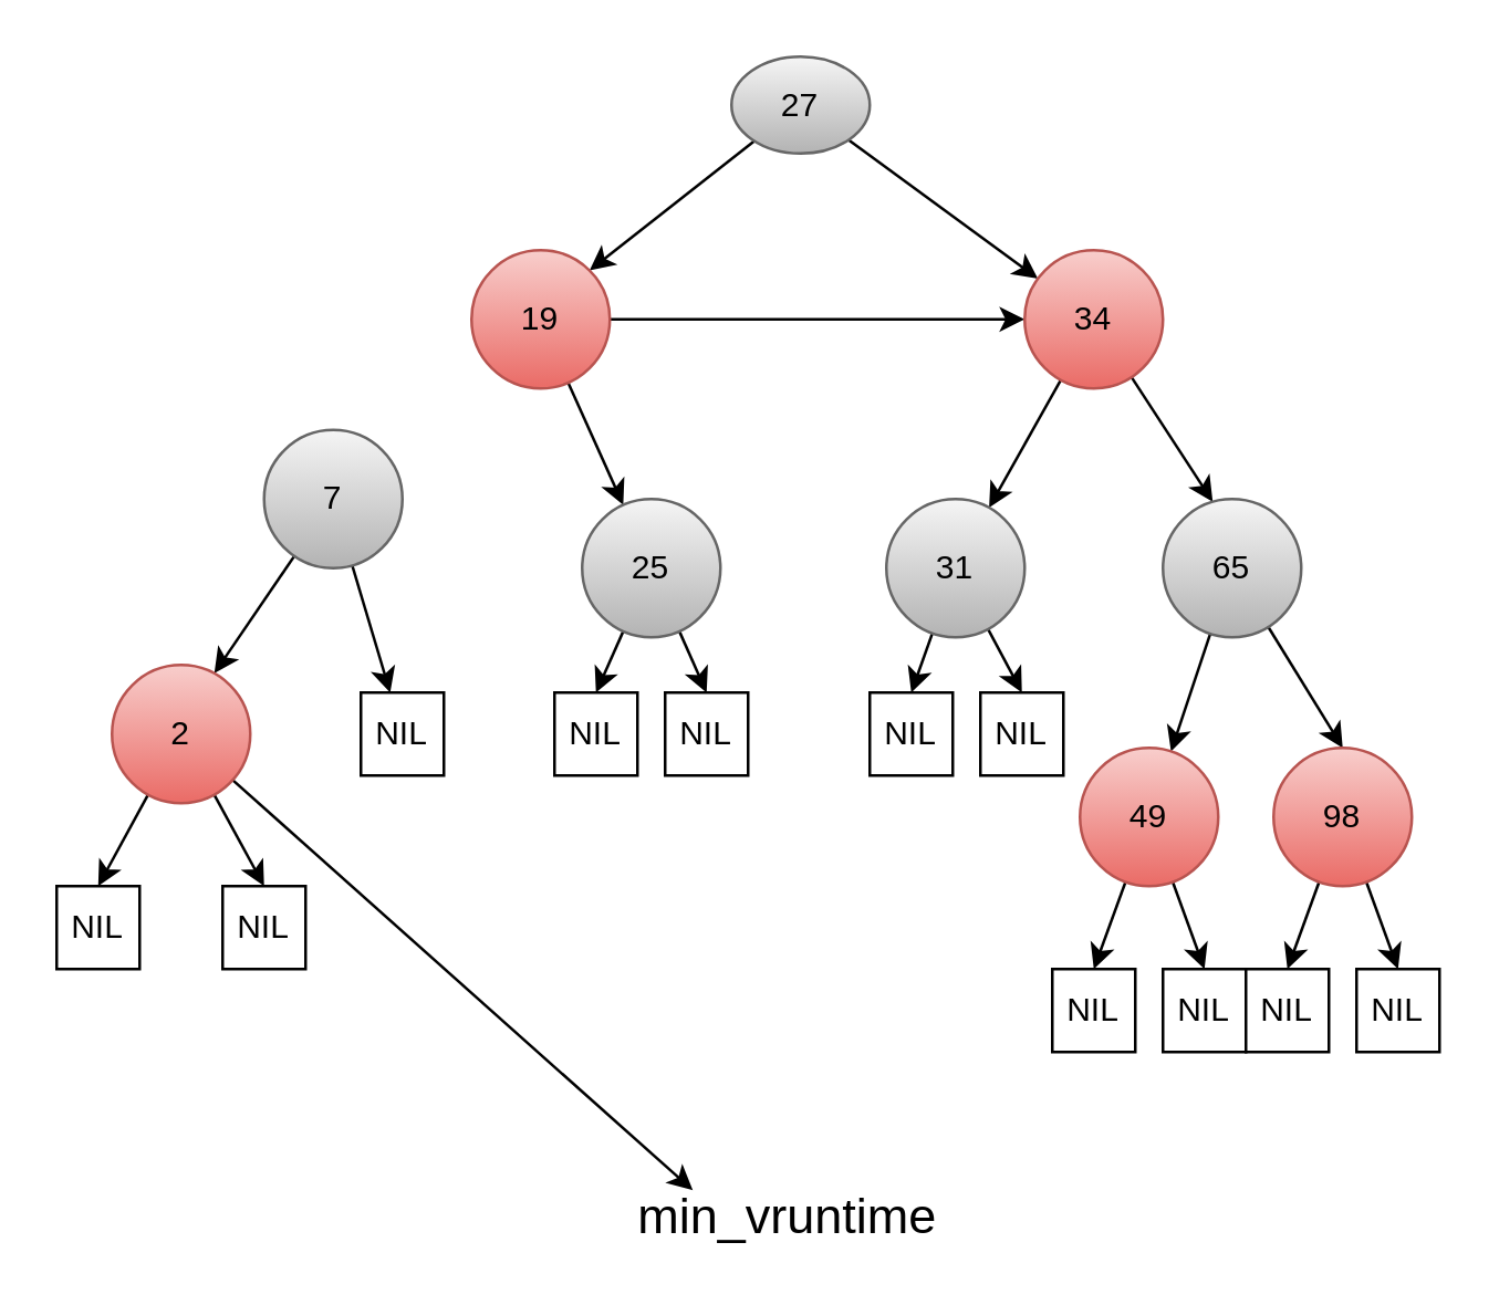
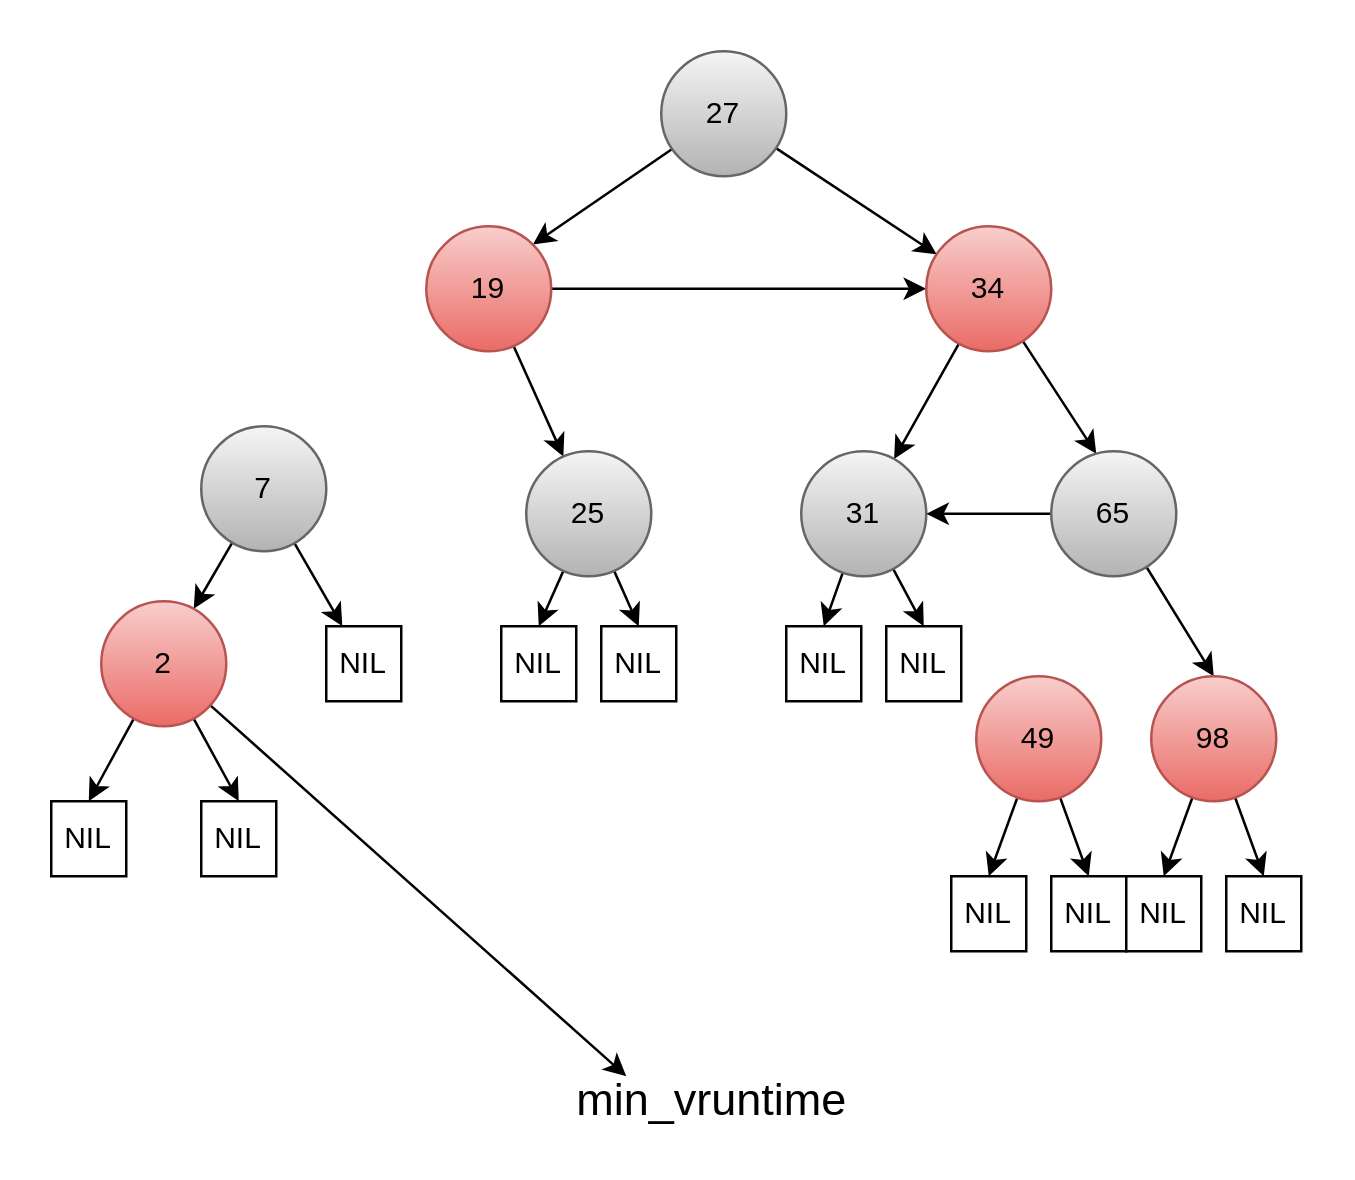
  <mxCell id="0" />
  <mxCell id="1" parent="0" />
  <mxCell id="2" style="edgeStyle=none;rounded=0;orthogonalLoop=1;jettySize=auto;html=1;entryX=1;entryY=0;entryDx=0;entryDy=0;" edge="1" parent="1" source="4" target="7"><mxGeometry relative="1" as="geometry" /></mxCell>
  <mxCell id="3" style="edgeStyle=none;rounded=0;orthogonalLoop=1;jettySize=auto;html=1;" edge="1" parent="1" source="4" target="10"><mxGeometry relative="1" as="geometry" /></mxCell>
- <mxCell id="4" value="27" style="ellipse;whiteSpace=wrap;html=1;aspect=fixed;gradientColor=#b3b3b3;fillColor=#f5f5f5;strokeColor=#666666;" vertex="1" parent="1"><mxGeometry x="264" y="20" width="50" height="35" as="geometry" /></mxCell>
+ <mxCell id="4" value="27" style="ellipse;whiteSpace=wrap;html=1;aspect=fixed;gradientColor=#b3b3b3;fillColor=#f5f5f5;strokeColor=#666666;" vertex="1" parent="1"><mxGeometry x="264" y="20" width="50" height="50" as="geometry" /></mxCell>
  <mxCell id="5" style="edgeStyle=none;rounded=0;orthogonalLoop=1;jettySize=auto;html=1;" edge="1" parent="1" source="7" target="10"><mxGeometry relative="1" as="geometry" /></mxCell>
  <mxCell id="6" style="edgeStyle=none;rounded=0;orthogonalLoop=1;jettySize=auto;html=1;" edge="1" parent="1" source="7" target="16"><mxGeometry relative="1" as="geometry" /></mxCell>
  <mxCell id="7" value="19" style="ellipse;whiteSpace=wrap;html=1;aspect=fixed;gradientColor=#ea6b66;fillColor=#f8cecc;strokeColor=#b85450;" vertex="1" parent="1"><mxGeometry x="170" y="90" width="50" height="50" as="geometry" /></mxCell>
  <mxCell id="8" style="edgeStyle=none;rounded=0;orthogonalLoop=1;jettySize=auto;html=1;" edge="1" parent="1" source="10" target="23"><mxGeometry relative="1" as="geometry" /></mxCell>
  <mxCell id="9" style="edgeStyle=none;rounded=0;orthogonalLoop=1;jettySize=auto;html=1;entryX=0.36;entryY=0.02;entryDx=0;entryDy=0;entryPerimeter=0;" edge="1" parent="1" source="10" target="26"><mxGeometry relative="1" as="geometry" /></mxCell>
  <mxCell id="10" value="34" style="ellipse;whiteSpace=wrap;html=1;aspect=fixed;gradientColor=#ea6b66;fillColor=#f8cecc;strokeColor=#b85450;" vertex="1" parent="1"><mxGeometry x="370" y="90" width="50" height="50" as="geometry" /></mxCell>
  <mxCell id="11" style="edgeStyle=none;rounded=0;orthogonalLoop=1;jettySize=auto;html=1;entryX=0.74;entryY=0.06;entryDx=0;entryDy=0;entryPerimeter=0;" edge="1" parent="1" source="13" target="20"><mxGeometry relative="1" as="geometry" /></mxCell>
  <mxCell id="12" style="edgeStyle=none;rounded=0;orthogonalLoop=1;jettySize=auto;html=1;" edge="1" parent="1" source="13" target="35"><mxGeometry relative="1" as="geometry" /></mxCell>
- <mxCell id="13" value="7" style="ellipse;whiteSpace=wrap;html=1;aspect=fixed;gradientColor=#b3b3b3;fillColor=#f5f5f5;strokeColor=#666666;" vertex="1" parent="1"><mxGeometry x="95" y="155" width="50" height="50" as="geometry" /></mxCell>
+ <mxCell id="13" value="7" style="ellipse;whiteSpace=wrap;html=1;aspect=fixed;gradientColor=#b3b3b3;fillColor=#f5f5f5;strokeColor=#666666;" vertex="1" parent="1"><mxGeometry x="80" y="170" width="50" height="50" as="geometry" /></mxCell>
  <mxCell id="14" style="edgeStyle=none;rounded=0;orthogonalLoop=1;jettySize=auto;html=1;entryX=0.5;entryY=0;entryDx=0;entryDy=0;" edge="1" parent="1" source="16" target="36"><mxGeometry relative="1" as="geometry" /></mxCell>
  <mxCell id="15" style="edgeStyle=none;rounded=0;orthogonalLoop=1;jettySize=auto;html=1;entryX=0.5;entryY=0;entryDx=0;entryDy=0;" edge="1" parent="1" source="16" target="38"><mxGeometry relative="1" as="geometry" /></mxCell>
  <mxCell id="16" value="25" style="ellipse;whiteSpace=wrap;html=1;aspect=fixed;gradientColor=#b3b3b3;fillColor=#f5f5f5;strokeColor=#666666;" vertex="1" parent="1"><mxGeometry x="210" y="180" width="50" height="50" as="geometry" /></mxCell>
  <mxCell id="17" style="edgeStyle=none;rounded=0;orthogonalLoop=1;jettySize=auto;html=1;entryX=0.5;entryY=0;entryDx=0;entryDy=0;" edge="1" parent="1" source="20" target="33"><mxGeometry relative="1" as="geometry"><mxPoint x="70" y="360" as="targetPoint" /></mxGeometry></mxCell>
  <mxCell id="18" style="edgeStyle=none;rounded=0;orthogonalLoop=1;jettySize=auto;html=1;entryX=0.5;entryY=0;entryDx=0;entryDy=0;" edge="1" parent="1" source="20" target="34"><mxGeometry relative="1" as="geometry" /></mxCell>
  <mxCell id="19" style="edgeStyle=none;rounded=0;orthogonalLoop=1;jettySize=auto;html=1;" edge="1" parent="1" source="20"><mxGeometry relative="1" as="geometry"><mxPoint x="250" y="430" as="targetPoint" /></mxGeometry></mxCell>
  <mxCell id="20" value="2" style="ellipse;whiteSpace=wrap;html=1;aspect=fixed;gradientColor=#ea6b66;fillColor=#f8cecc;strokeColor=#b85450;" vertex="1" parent="1"><mxGeometry x="40" y="240" width="50" height="50" as="geometry" /></mxCell>
  <mxCell id="21" style="edgeStyle=none;rounded=0;orthogonalLoop=1;jettySize=auto;html=1;entryX=0.5;entryY=0;entryDx=0;entryDy=0;" edge="1" parent="1" source="23" target="39"><mxGeometry relative="1" as="geometry" /></mxCell>
  <mxCell id="22" style="edgeStyle=none;rounded=0;orthogonalLoop=1;jettySize=auto;html=1;entryX=0.5;entryY=0;entryDx=0;entryDy=0;" edge="1" parent="1" source="23" target="40"><mxGeometry relative="1" as="geometry" /></mxCell>
  <mxCell id="23" value="31" style="ellipse;whiteSpace=wrap;html=1;aspect=fixed;gradientColor=#b3b3b3;fillColor=#f5f5f5;strokeColor=#666666;" vertex="1" parent="1"><mxGeometry x="320" y="180" width="50" height="50" as="geometry" /></mxCell>
- <mxCell id="24" style="edgeStyle=none;rounded=0;orthogonalLoop=1;jettySize=auto;html=1;" edge="1" parent="1" source="26" target="29"><mxGeometry relative="1" as="geometry" /></mxCell>
+ <mxCell id="24" style="edgeStyle=none;rounded=0;orthogonalLoop=1;jettySize=auto;html=1;" edge="1" parent="1" source="26" target="23"><mxGeometry relative="1" as="geometry" /></mxCell>
  <mxCell id="25" style="edgeStyle=none;rounded=0;orthogonalLoop=1;jettySize=auto;html=1;entryX=0.5;entryY=0;entryDx=0;entryDy=0;" edge="1" parent="1" source="26" target="32"><mxGeometry relative="1" as="geometry" /></mxCell>
  <mxCell id="26" value="65" style="ellipse;whiteSpace=wrap;html=1;aspect=fixed;gradientColor=#b3b3b3;fillColor=#f5f5f5;strokeColor=#666666;" vertex="1" parent="1"><mxGeometry x="420" y="180" width="50" height="50" as="geometry" /></mxCell>
  <mxCell id="27" style="edgeStyle=none;rounded=0;orthogonalLoop=1;jettySize=auto;html=1;entryX=0.5;entryY=0;entryDx=0;entryDy=0;" edge="1" parent="1" source="29" target="41"><mxGeometry relative="1" as="geometry" /></mxCell>
  <mxCell id="28" style="edgeStyle=none;rounded=0;orthogonalLoop=1;jettySize=auto;html=1;entryX=0.5;entryY=0;entryDx=0;entryDy=0;" edge="1" parent="1" source="29" target="42"><mxGeometry relative="1" as="geometry" /></mxCell>
  <mxCell id="29" value="49" style="ellipse;whiteSpace=wrap;html=1;aspect=fixed;gradientColor=#ea6b66;fillColor=#f8cecc;strokeColor=#b85450;" vertex="1" parent="1"><mxGeometry x="390" y="270" width="50" height="50" as="geometry" /></mxCell>
  <mxCell id="30" style="edgeStyle=none;rounded=0;orthogonalLoop=1;jettySize=auto;html=1;entryX=0.5;entryY=0;entryDx=0;entryDy=0;" edge="1" parent="1" source="32" target="43"><mxGeometry relative="1" as="geometry" /></mxCell>
  <mxCell id="31" style="edgeStyle=none;rounded=0;orthogonalLoop=1;jettySize=auto;html=1;entryX=0.5;entryY=0;entryDx=0;entryDy=0;" edge="1" parent="1" source="32" target="44"><mxGeometry relative="1" as="geometry" /></mxCell>
  <mxCell id="32" value="98" style="ellipse;whiteSpace=wrap;html=1;aspect=fixed;gradientColor=#ea6b66;fillColor=#f8cecc;strokeColor=#b85450;" vertex="1" parent="1"><mxGeometry x="460" y="270" width="50" height="50" as="geometry" /></mxCell>
  <mxCell id="33" value="NIL" style="rounded=0;whiteSpace=wrap;html=1;" vertex="1" parent="1"><mxGeometry x="20" y="320" width="30" height="30" as="geometry" /></mxCell>
  <mxCell id="34" value="NIL" style="rounded=0;whiteSpace=wrap;html=1;" vertex="1" parent="1"><mxGeometry x="80" y="320" width="30" height="30" as="geometry" /></mxCell>
  <mxCell id="35" value="NIL" style="rounded=0;whiteSpace=wrap;html=1;" vertex="1" parent="1"><mxGeometry x="130" y="250" width="30" height="30" as="geometry" /></mxCell>
  <mxCell id="36" value="NIL" style="rounded=0;whiteSpace=wrap;html=1;" vertex="1" parent="1"><mxGeometry x="200" y="250" width="30" height="30" as="geometry" /></mxCell>
  <mxCell id="37" style="edgeStyle=none;rounded=0;orthogonalLoop=1;jettySize=auto;html=1;exitX=0;exitY=0.5;exitDx=0;exitDy=0;" edge="1" parent="1" source="34" target="34"><mxGeometry relative="1" as="geometry" /></mxCell>
  <mxCell id="38" value="NIL" style="rounded=0;whiteSpace=wrap;html=1;" vertex="1" parent="1"><mxGeometry x="240" y="250" width="30" height="30" as="geometry" /></mxCell>
  <mxCell id="39" value="NIL" style="rounded=0;whiteSpace=wrap;html=1;" vertex="1" parent="1"><mxGeometry x="314" y="250" width="30" height="30" as="geometry" /></mxCell>
  <mxCell id="40" value="NIL" style="rounded=0;whiteSpace=wrap;html=1;" vertex="1" parent="1"><mxGeometry x="354" y="250" width="30" height="30" as="geometry" /></mxCell>
  <mxCell id="41" value="NIL" style="rounded=0;whiteSpace=wrap;html=1;" vertex="1" parent="1"><mxGeometry x="380" y="350" width="30" height="30" as="geometry" /></mxCell>
  <mxCell id="42" value="NIL" style="rounded=0;whiteSpace=wrap;html=1;" vertex="1" parent="1"><mxGeometry x="420" y="350" width="30" height="30" as="geometry" /></mxCell>
  <mxCell id="43" value="NIL" style="rounded=0;whiteSpace=wrap;html=1;" vertex="1" parent="1"><mxGeometry x="450" y="350" width="30" height="30" as="geometry" /></mxCell>
  <mxCell id="44" value="NIL" style="rounded=0;whiteSpace=wrap;html=1;" vertex="1" parent="1"><mxGeometry x="490" y="350" width="30" height="30" as="geometry" /></mxCell>
  <mxCell id="45" value="&lt;font style=&quot;font-size: 18px&quot;&gt;min_vruntime&lt;/font&gt;" style="text;html=1;align=center;verticalAlign=middle;resizable=0;points=[];autosize=1;" vertex="1" parent="1"><mxGeometry x="224" y="430" width="120" height="20" as="geometry" /></mxCell>
